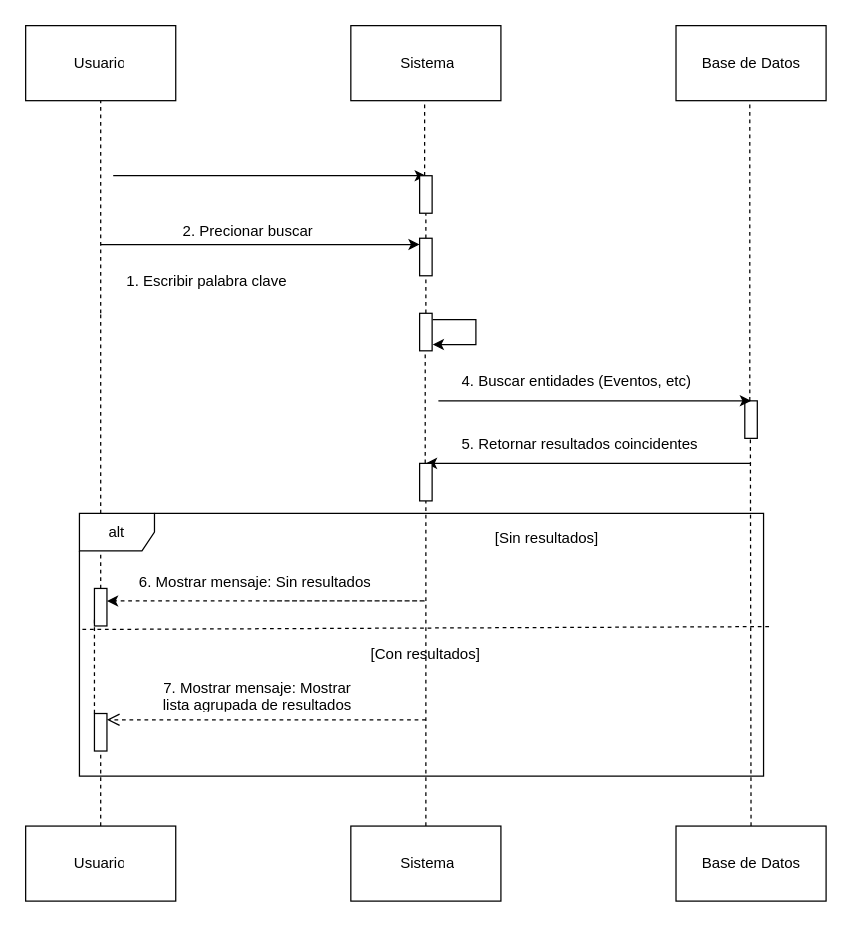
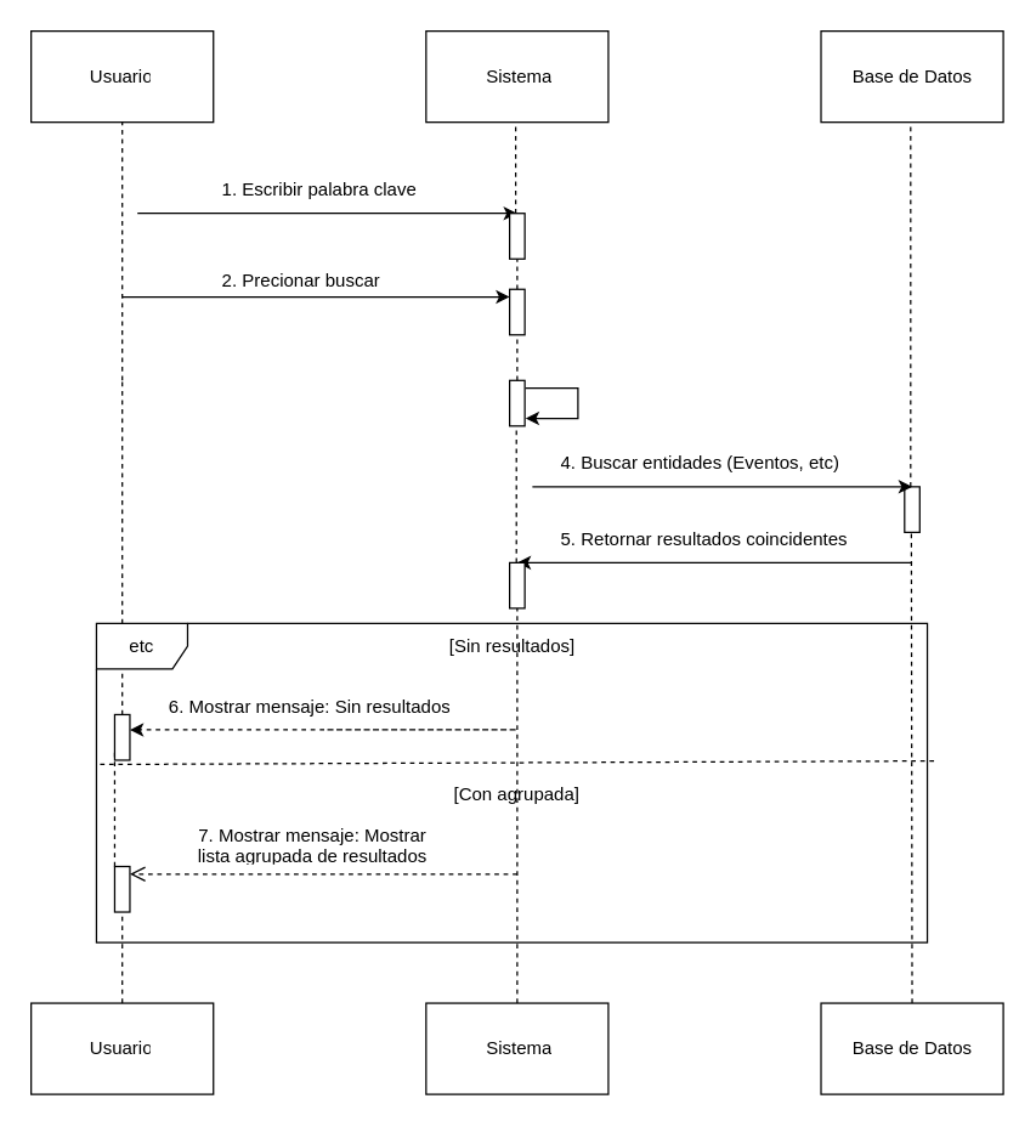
  <mxCell id="0" />
  <mxCell id="1" parent="0" />
  <mxCell id="2" value="" style="rounded=0;whiteSpace=wrap;html=1;" vertex="1" parent="1"><mxGeometry x="20" y="20" width="120" height="60" as="geometry" /></mxCell>
  <mxCell id="3" value="" style="rounded=0;whiteSpace=wrap;html=1;" vertex="1" parent="1"><mxGeometry x="280" y="20" width="120" height="60" as="geometry" /></mxCell>
  <mxCell id="4" value="" style="rounded=0;whiteSpace=wrap;html=1;" vertex="1" parent="1"><mxGeometry x="540" y="20" width="120" height="60" as="geometry" /></mxCell>
  <mxCell id="5" value="" style="endArrow=none;dashed=1;html=1;rounded=0;entryX=0.5;entryY=1;entryDx=0;entryDy=0;" edge="1" parent="1" target="2"><mxGeometry width="50" height="50" relative="1" as="geometry"><mxPoint x="80" y="250" as="sourcePoint" /><mxPoint x="350" y="450" as="targetPoint" /><Array as="points" /></mxGeometry></mxCell>
  <mxCell id="6" value="" style="endArrow=none;dashed=1;html=1;rounded=0;entryX=0.5;entryY=1;entryDx=0;entryDy=0;" edge="1" parent="1" source="11"><mxGeometry width="50" height="50" relative="1" as="geometry"><mxPoint x="339" y="840" as="sourcePoint" /><mxPoint x="339" y="80" as="targetPoint" /><Array as="points" /></mxGeometry></mxCell>
  <mxCell id="7" value="" style="endArrow=none;dashed=1;html=1;rounded=0;entryX=0.5;entryY=1;entryDx=0;entryDy=0;" edge="1" parent="1" source="21"><mxGeometry width="50" height="50" relative="1" as="geometry"><mxPoint x="599" y="400" as="sourcePoint" /><mxPoint x="599" y="80" as="targetPoint" /><Array as="points" /></mxGeometry></mxCell>
  <mxCell id="8" value="" style="endArrow=classic;html=1;rounded=0;" edge="1" parent="1"><mxGeometry width="50" height="50" relative="1" as="geometry"><mxPoint x="90" y="140" as="sourcePoint" /><mxPoint x="340" y="140" as="targetPoint" /><Array as="points"><mxPoint x="150" y="140" /></Array></mxGeometry></mxCell>
- <mxCell id="9" value="1. Escribir palabra clave" style="text;strokeColor=none;fillColor=none;align=left;verticalAlign=middle;spacingLeft=4;spacingRight=4;overflow=hidden;points=[[0,0.5],[1,0.5]];portConstraint=eastwest;rotatable=0;whiteSpace=wrap;html=1;" vertex="1" parent="1"><mxGeometry x="95" y="210" width="140" height="30" as="geometry" /></mxCell>
+ <mxCell id="9" value="1. Escribir palabra clave" style="text;strokeColor=none;fillColor=none;align=left;verticalAlign=middle;spacingLeft=4;spacingRight=4;overflow=hidden;points=[[0,0.5],[1,0.5]];portConstraint=eastwest;rotatable=0;whiteSpace=wrap;html=1;" vertex="1" parent="1"><mxGeometry x="140" y="110" width="140" height="30" as="geometry" /></mxCell>
  <mxCell id="10" value="" style="endArrow=none;dashed=1;html=1;rounded=0;entryX=0.5;entryY=1;entryDx=0;entryDy=0;" edge="1" parent="1" source="25" target="11"><mxGeometry width="50" height="50" relative="1" as="geometry"><mxPoint x="340" y="290" as="sourcePoint" /><mxPoint x="339" y="80" as="targetPoint" /><Array as="points" /></mxGeometry></mxCell>
  <mxCell id="11" value="" style="html=1;points=[[0,0,0,0,5],[0,1,0,0,-5],[1,0,0,0,5],[1,1,0,0,-5]];perimeter=orthogonalPerimeter;outlineConnect=0;targetShapes=umlLifeline;portConstraint=eastwest;newEdgeStyle={&quot;curved&quot;:0,&quot;rounded&quot;:0};" vertex="1" parent="1"><mxGeometry x="335" y="140" width="10" height="30" as="geometry" /></mxCell>
  <mxCell id="12" value="" style="endArrow=none;dashed=1;html=1;rounded=0;" edge="1" parent="1"><mxGeometry width="50" height="50" relative="1" as="geometry"><mxPoint x="80" y="350" as="sourcePoint" /><mxPoint x="80" y="250" as="targetPoint" /><Array as="points" /></mxGeometry></mxCell>
  <mxCell id="13" value="" style="endArrow=none;dashed=1;html=1;rounded=0;" edge="1" parent="1" target="35"><mxGeometry width="50" height="50" relative="1" as="geometry"><mxPoint x="339.47" y="370" as="sourcePoint" /><mxPoint x="339.47" y="310" as="targetPoint" /><Array as="points" /></mxGeometry></mxCell>
  <mxCell id="14" value="Usuario" style="text;strokeColor=none;fillColor=none;align=left;verticalAlign=middle;spacingLeft=4;spacingRight=4;overflow=hidden;points=[[0,0.5],[1,0.5]];portConstraint=eastwest;rotatable=0;whiteSpace=wrap;html=1;" vertex="1" parent="1"><mxGeometry x="52.5" y="35" width="50" height="30" as="geometry" /></mxCell>
  <mxCell id="15" value="&lt;font style=&quot;vertical-align: inherit;&quot;&gt;&lt;font style=&quot;vertical-align: inherit;&quot;&gt;Sistema&lt;/font&gt;&lt;/font&gt;" style="text;strokeColor=none;fillColor=none;align=left;verticalAlign=middle;spacingLeft=4;spacingRight=4;overflow=hidden;points=[[0,0.5],[1,0.5]];portConstraint=eastwest;rotatable=0;whiteSpace=wrap;html=1;" vertex="1" parent="1"><mxGeometry x="314" y="35" width="150" height="30" as="geometry" /></mxCell>
  <mxCell id="16" value="&lt;font style=&quot;vertical-align: inherit;&quot;&gt;&lt;font style=&quot;vertical-align: inherit;&quot;&gt;Base de Datos&lt;/font&gt;&lt;/font&gt;" style="text;strokeColor=none;fillColor=none;align=left;verticalAlign=middle;spacingLeft=4;spacingRight=4;overflow=hidden;points=[[0,0.5],[1,0.5]];portConstraint=eastwest;rotatable=0;whiteSpace=wrap;html=1;" vertex="1" parent="1"><mxGeometry x="555" y="35" width="90" height="30" as="geometry" /></mxCell>
  <mxCell id="17" value="" style="endArrow=none;dashed=1;html=1;rounded=0;" edge="1" parent="1" source="23"><mxGeometry width="50" height="50" relative="1" as="geometry"><mxPoint x="80" y="580" as="sourcePoint" /><mxPoint x="80" y="350" as="targetPoint" /><Array as="points" /></mxGeometry></mxCell>
  <mxCell id="18" value="6. Mostrar mensaje: Sin resultados" style="text;strokeColor=none;fillColor=none;align=left;verticalAlign=middle;spacingLeft=4;spacingRight=4;overflow=hidden;points=[[0,0.5],[1,0.5]];portConstraint=eastwest;rotatable=0;whiteSpace=wrap;html=1;" vertex="1" parent="1"><mxGeometry x="105" y="450" width="230" height="30" as="geometry" /></mxCell>
  <mxCell id="19" value="" style="html=1;verticalAlign=bottom;endArrow=open;endSize=8;curved=0;rounded=0;fontSize=12;entryX=1;entryY=0;entryDx=0;entryDy=5;entryPerimeter=0;align=left;dashed=1;" edge="1" parent="1" target="39"><mxGeometry x="0.053" relative="1" as="geometry"><mxPoint x="340" y="575" as="sourcePoint" /><mxPoint x="87.5" y="580" as="targetPoint" /><mxPoint as="offset" /></mxGeometry></mxCell>
  <mxCell id="20" value="" style="endArrow=none;dashed=1;html=1;rounded=0;entryX=0.5;entryY=1;entryDx=0;entryDy=0;exitX=0.5;exitY=0;exitDx=0;exitDy=0;" edge="1" parent="1" source="42"><mxGeometry width="50" height="50" relative="1" as="geometry"><mxPoint x="599.47" y="640" as="sourcePoint" /><mxPoint x="599.47" y="350" as="targetPoint" /><Array as="points" /></mxGeometry></mxCell>
  <mxCell id="21" value="" style="html=1;points=[[0,0,0,0,5],[0,1,0,0,-5],[1,0,0,0,5],[1,1,0,0,-5]];perimeter=orthogonalPerimeter;outlineConnect=0;targetShapes=umlLifeline;portConstraint=eastwest;newEdgeStyle={&quot;curved&quot;:0,&quot;rounded&quot;:0};" vertex="1" parent="1"><mxGeometry x="595" y="320" width="10" height="30" as="geometry" /></mxCell>
  <mxCell id="22" value="" style="endArrow=none;dashed=1;html=1;rounded=0;entryX=0;entryY=1;entryDx=0;entryDy=-5;entryPerimeter=0;" edge="1" parent="1" source="39" target="23"><mxGeometry width="50" height="50" relative="1" as="geometry"><mxPoint x="80.5" y="740" as="sourcePoint" /><mxPoint x="82.5" y="520" as="targetPoint" /><Array as="points"><mxPoint x="75" y="530" /></Array></mxGeometry></mxCell>
  <mxCell id="23" value="" style="html=1;points=[[0,0,0,0,5],[0,1,0,0,-5],[1,0,0,0,5],[1,1,0,0,-5]];perimeter=orthogonalPerimeter;outlineConnect=0;targetShapes=umlLifeline;portConstraint=eastwest;newEdgeStyle={&quot;curved&quot;:0,&quot;rounded&quot;:0};" vertex="1" parent="1"><mxGeometry x="75" y="470" width="10" height="30" as="geometry" /></mxCell>
  <mxCell id="24" value="" style="endArrow=none;dashed=1;html=1;rounded=0;entryX=0.5;entryY=1;entryDx=0;entryDy=0;" edge="1" parent="1" source="35" target="25"><mxGeometry width="50" height="50" relative="1" as="geometry"><mxPoint x="340" y="290" as="sourcePoint" /><mxPoint x="340" y="170" as="targetPoint" /><Array as="points" /></mxGeometry></mxCell>
  <mxCell id="25" value="" style="html=1;points=[[0,0,0,0,5],[0,1,0,0,-5],[1,0,0,0,5],[1,1,0,0,-5]];perimeter=orthogonalPerimeter;outlineConnect=0;targetShapes=umlLifeline;portConstraint=eastwest;newEdgeStyle={&quot;curved&quot;:0,&quot;rounded&quot;:0};" vertex="1" parent="1"><mxGeometry x="335" y="190" width="10" height="30" as="geometry" /></mxCell>
  <mxCell id="26" value="" style="endArrow=classic;html=1;rounded=0;" edge="1" parent="1"><mxGeometry width="50" height="50" relative="1" as="geometry"><mxPoint x="350" y="320" as="sourcePoint" /><mxPoint x="600" y="320" as="targetPoint" /></mxGeometry></mxCell>
  <mxCell id="27" value="" style="endArrow=classic;html=1;rounded=0;" edge="1" parent="1"><mxGeometry width="50" height="50" relative="1" as="geometry"><mxPoint x="470" y="370" as="sourcePoint" /><mxPoint x="340" y="370" as="targetPoint" /><Array as="points"><mxPoint x="600" y="370" /></Array></mxGeometry></mxCell>
  <mxCell id="28" value="5. Retornar resultados coincidentes" style="text;strokeColor=none;fillColor=none;align=left;verticalAlign=middle;spacingLeft=4;spacingRight=4;overflow=hidden;points=[[0,0.5],[1,0.5]];portConstraint=eastwest;rotatable=0;whiteSpace=wrap;html=1;" vertex="1" parent="1"><mxGeometry x="362.5" y="340" width="230" height="30" as="geometry" /></mxCell>
  <mxCell id="29" value="" style="endArrow=none;dashed=1;html=1;rounded=0;entryX=0.5;entryY=1;entryDx=0;entryDy=0;exitX=0.5;exitY=0;exitDx=0;exitDy=0;" edge="1" parent="1" source="41" target="30"><mxGeometry width="50" height="50" relative="1" as="geometry"><mxPoint x="340" y="640" as="sourcePoint" /><mxPoint x="340" y="290" as="targetPoint" /><Array as="points" /></mxGeometry></mxCell>
  <mxCell id="30" value="" style="html=1;points=[[0,0,0,0,5],[0,1,0,0,-5],[1,0,0,0,5],[1,1,0,0,-5]];perimeter=orthogonalPerimeter;outlineConnect=0;targetShapes=umlLifeline;portConstraint=eastwest;newEdgeStyle={&quot;curved&quot;:0,&quot;rounded&quot;:0};" vertex="1" parent="1"><mxGeometry x="335" y="370" width="10" height="30" as="geometry" /></mxCell>
  <mxCell id="31" value="" style="endArrow=classic;html=1;rounded=0;dashed=1;" edge="1" parent="1"><mxGeometry width="50" height="50" relative="1" as="geometry"><mxPoint x="215" y="480" as="sourcePoint" /><mxPoint x="85" y="480" as="targetPoint" /><Array as="points"><mxPoint x="340" y="480" /></Array></mxGeometry></mxCell>
  <mxCell id="32" value="7. Mostrar mensaje: Mostrar lista agrupada de resultados" style="text;strokeColor=none;fillColor=none;align=center;verticalAlign=middle;spacingLeft=4;spacingRight=4;overflow=hidden;points=[[0,0.5],[1,0.5]];portConstraint=eastwest;rotatable=0;whiteSpace=wrap;html=1;" vertex="1" parent="1"><mxGeometry x="117.5" y="540" width="175" height="30" as="geometry" /></mxCell>
  <mxCell id="33" value="2. Precionar buscar" style="text;strokeColor=none;fillColor=none;align=left;verticalAlign=middle;spacingLeft=4;spacingRight=4;overflow=hidden;points=[[0,0.5],[1,0.5]];portConstraint=eastwest;rotatable=0;whiteSpace=wrap;html=1;" vertex="1" parent="1"><mxGeometry x="140" y="170" width="140" height="30" as="geometry" /></mxCell>
  <mxCell id="34" value="" style="endArrow=classic;html=1;rounded=0;entryX=0;entryY=0;entryDx=0;entryDy=5;entryPerimeter=0;" edge="1" parent="1" target="25"><mxGeometry width="50" height="50" relative="1" as="geometry"><mxPoint x="80" y="195" as="sourcePoint" /><mxPoint x="322.5" y="200" as="targetPoint" /></mxGeometry></mxCell>
  <mxCell id="35" value="" style="html=1;points=[[0,0,0,0,5],[0,1,0,0,-5],[1,0,0,0,5],[1,1,0,0,-5]];perimeter=orthogonalPerimeter;outlineConnect=0;targetShapes=umlLifeline;portConstraint=eastwest;newEdgeStyle={&quot;curved&quot;:0,&quot;rounded&quot;:0};" vertex="1" parent="1"><mxGeometry x="335" y="250" width="10" height="30" as="geometry" /></mxCell>
  <mxCell id="36" value="" style="endArrow=classic;html=1;rounded=0;entryX=1;entryY=1;entryDx=0;entryDy=-5;entryPerimeter=0;exitX=1;exitY=0;exitDx=0;exitDy=5;exitPerimeter=0;edgeStyle=orthogonalEdgeStyle;" edge="1" parent="1"><mxGeometry width="50" height="50" relative="1" as="geometry"><mxPoint x="345.47" y="255" as="sourcePoint" /><mxPoint x="345.47" y="275" as="targetPoint" /><Array as="points"><mxPoint x="379.97" y="255" /><mxPoint x="379.97" y="275" /></Array></mxGeometry></mxCell>
  <mxCell id="37" value="4. Buscar entidades (Eventos, etc)" style="text;strokeColor=none;fillColor=none;align=left;verticalAlign=middle;spacingLeft=4;spacingRight=4;overflow=hidden;points=[[0,0.5],[1,0.5]];portConstraint=eastwest;rotatable=0;whiteSpace=wrap;html=1;" vertex="1" parent="1"><mxGeometry x="362.5" y="290" width="230" height="30" as="geometry" /></mxCell>
  <mxCell id="38" value="" style="endArrow=none;dashed=1;html=1;rounded=0;entryX=0.5;entryY=1;entryDx=0;entryDy=0;exitX=0.5;exitY=0;exitDx=0;exitDy=0;" edge="1" parent="1" source="40" target="39"><mxGeometry width="50" height="50" relative="1" as="geometry"><mxPoint x="78" y="720" as="sourcePoint" /><mxPoint x="78" y="510" as="targetPoint" /><Array as="points" /></mxGeometry></mxCell>
  <mxCell id="39" value="" style="html=1;points=[[0,0,0,0,5],[0,1,0,0,-5],[1,0,0,0,5],[1,1,0,0,-5]];perimeter=orthogonalPerimeter;outlineConnect=0;targetShapes=umlLifeline;portConstraint=eastwest;newEdgeStyle={&quot;curved&quot;:0,&quot;rounded&quot;:0};" vertex="1" parent="1"><mxGeometry x="75" y="570" width="10" height="30" as="geometry" /></mxCell>
  <mxCell id="40" value="" style="rounded=0;whiteSpace=wrap;html=1;" vertex="1" parent="1"><mxGeometry x="20" y="660" width="120" height="60" as="geometry" /></mxCell>
  <mxCell id="41" value="" style="rounded=0;whiteSpace=wrap;html=1;" vertex="1" parent="1"><mxGeometry x="280" y="660" width="120" height="60" as="geometry" /></mxCell>
  <mxCell id="42" value="" style="rounded=0;whiteSpace=wrap;html=1;" vertex="1" parent="1"><mxGeometry x="540" y="660" width="120" height="60" as="geometry" /></mxCell>
  <mxCell id="43" value="Usuario" style="text;strokeColor=none;fillColor=none;align=left;verticalAlign=middle;spacingLeft=4;spacingRight=4;overflow=hidden;points=[[0,0.5],[1,0.5]];portConstraint=eastwest;rotatable=0;whiteSpace=wrap;html=1;" vertex="1" parent="1"><mxGeometry x="52.5" y="675" width="50" height="30" as="geometry" /></mxCell>
  <mxCell id="44" value="&lt;font style=&quot;vertical-align: inherit;&quot;&gt;&lt;font style=&quot;vertical-align: inherit;&quot;&gt;Sistema&lt;/font&gt;&lt;/font&gt;" style="text;strokeColor=none;fillColor=none;align=left;verticalAlign=middle;spacingLeft=4;spacingRight=4;overflow=hidden;points=[[0,0.5],[1,0.5]];portConstraint=eastwest;rotatable=0;whiteSpace=wrap;html=1;" vertex="1" parent="1"><mxGeometry x="314" y="675" width="150" height="30" as="geometry" /></mxCell>
  <mxCell id="45" value="&lt;font style=&quot;vertical-align: inherit;&quot;&gt;&lt;font style=&quot;vertical-align: inherit;&quot;&gt;Base de Datos&lt;/font&gt;&lt;/font&gt;" style="text;strokeColor=none;fillColor=none;align=left;verticalAlign=middle;spacingLeft=4;spacingRight=4;overflow=hidden;points=[[0,0.5],[1,0.5]];portConstraint=eastwest;rotatable=0;whiteSpace=wrap;html=1;" vertex="1" parent="1"><mxGeometry x="555" y="675" width="90" height="30" as="geometry" /></mxCell>
- <mxCell id="46" value="alt" style="shape=umlFrame;whiteSpace=wrap;html=1;pointerEvents=0;" vertex="1" parent="1"><mxGeometry x="63" y="410" width="547" height="210" as="geometry" /></mxCell>
- <mxCell id="47" value="[Sin resultados]" style="text;html=1;align=center;verticalAlign=middle;whiteSpace=wrap;rounded=0;" vertex="1" parent="1"><mxGeometry x="391.5" y="415" width="90" height="30" as="geometry" /></mxCell>
- <mxCell id="48" value="[Con resultados]" style="text;html=1;align=center;verticalAlign=middle;whiteSpace=wrap;rounded=0;" vertex="1" parent="1"><mxGeometry x="295" y="507.5" width="90" height="30" as="geometry" /></mxCell>
+ <mxCell id="46" value="etc" style="shape=umlFrame;whiteSpace=wrap;html=1;pointerEvents=0;" vertex="1" parent="1"><mxGeometry x="63" y="410" width="547" height="210" as="geometry" /></mxCell>
+ <mxCell id="47" value="[Sin resultados]" style="text;html=1;align=center;verticalAlign=middle;whiteSpace=wrap;rounded=0;" vertex="1" parent="1"><mxGeometry x="291.5" y="410" width="90" height="30" as="geometry" /></mxCell>
+ <mxCell id="48" value="[Con agrupada]" style="text;html=1;align=center;verticalAlign=middle;whiteSpace=wrap;rounded=0;" vertex="1" parent="1"><mxGeometry x="295" y="507.5" width="90" height="30" as="geometry" /></mxCell>
  <mxCell id="49" value="" style="endArrow=none;dashed=1;html=1;rounded=0;entryX=-0.001;entryY=0.442;entryDx=0;entryDy=0;exitX=1.008;exitY=0.431;exitDx=0;exitDy=0;entryPerimeter=0;exitPerimeter=0;" edge="1" parent="1" source="46" target="46"><mxGeometry width="50" height="50" relative="1" as="geometry"><mxPoint x="100" y="630" as="sourcePoint" /><mxPoint x="100" y="550" as="targetPoint" /><Array as="points" /></mxGeometry></mxCell>
